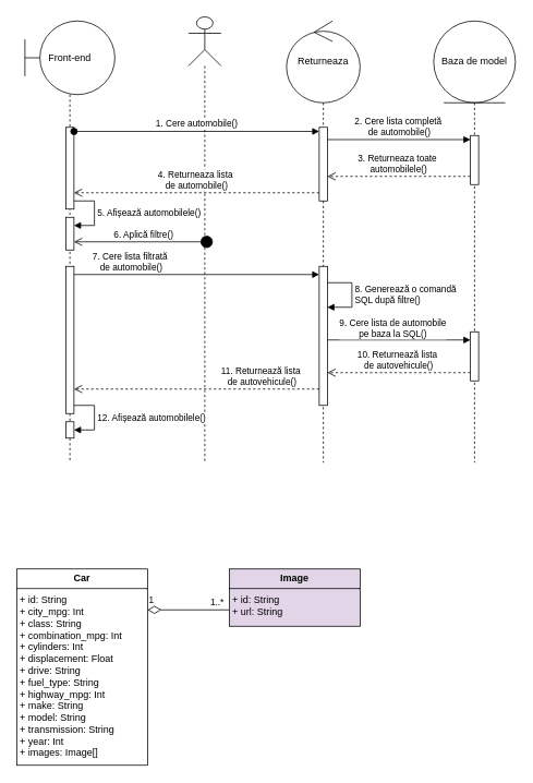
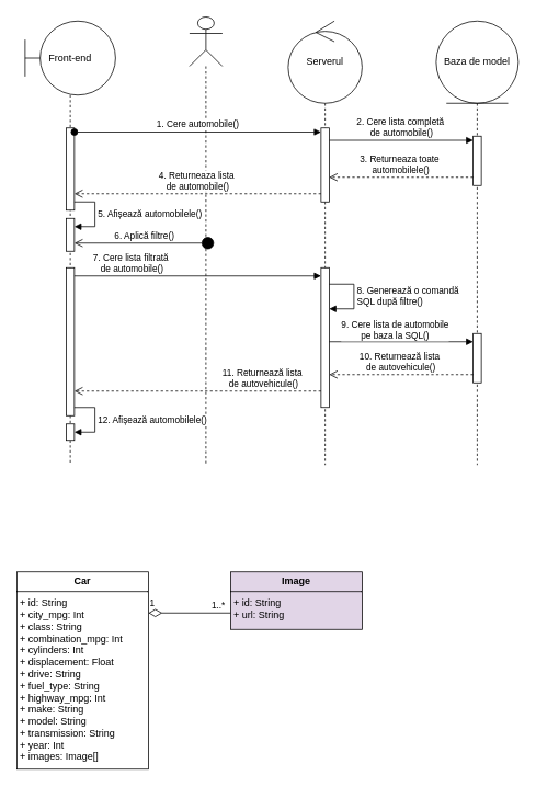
  <mxCell id="0" />
  <mxCell id="1" parent="0" />
  <mxCell id="2" value="" style="shape=umlLifeline;perimeter=lifelinePerimeter;whiteSpace=wrap;html=1;container=1;dropTarget=0;collapsible=0;recursiveResize=0;outlineConnect=0;portConstraint=eastwest;newEdgeStyle={&quot;curved&quot;:0,&quot;rounded&quot;:0};participant=umlActor;size=60;" vertex="1" parent="1"><mxGeometry x="230" y="20" width="40" height="545" as="geometry" /></mxCell>
  <mxCell id="3" value="Front-end" style="shape=umlLifeline;perimeter=lifelinePerimeter;whiteSpace=wrap;html=1;container=1;dropTarget=0;collapsible=0;recursiveResize=0;outlineConnect=0;portConstraint=eastwest;newEdgeStyle={&quot;curved&quot;:0,&quot;rounded&quot;:0};participant=umlBoundary;size=90;" vertex="1" parent="1"><mxGeometry x="30" y="25" width="110" height="540" as="geometry" /></mxCell>
  <mxCell id="4" value="" style="html=1;points=[[0,0,0,0,5],[0,1,0,0,-5],[1,0,0,0,5],[1,1,0,0,-5]];perimeter=orthogonalPerimeter;outlineConnect=0;targetShapes=umlLifeline;portConstraint=eastwest;newEdgeStyle={&quot;curved&quot;:0,&quot;rounded&quot;:0};" vertex="1" parent="3"><mxGeometry x="50" y="130" width="10" height="100" as="geometry" /></mxCell>
  <mxCell id="5" value="" style="html=1;points=[[0,0,0,0,5],[0,1,0,0,-5],[1,0,0,0,5],[1,1,0,0,-5]];perimeter=orthogonalPerimeter;outlineConnect=0;targetShapes=umlLifeline;portConstraint=eastwest;newEdgeStyle={&quot;curved&quot;:0,&quot;rounded&quot;:0};" vertex="1" parent="3"><mxGeometry x="50" y="300" width="10" height="180" as="geometry" /></mxCell>
  <mxCell id="6" value="" style="html=1;points=[[0,0,0,0,5],[0,1,0,0,-5],[1,0,0,0,5],[1,1,0,0,-5]];perimeter=orthogonalPerimeter;outlineConnect=0;targetShapes=umlLifeline;portConstraint=eastwest;newEdgeStyle={&quot;curved&quot;:0,&quot;rounded&quot;:0};" vertex="1" parent="3"><mxGeometry x="50" y="240" width="10" height="40" as="geometry" /></mxCell>
  <mxCell id="7" value="5. Afișează automobilele()" style="html=1;align=left;spacingLeft=2;endArrow=block;rounded=0;edgeStyle=orthogonalEdgeStyle;curved=0;rounded=0;" edge="1" target="6" parent="3"><mxGeometry relative="1" as="geometry"><mxPoint x="60" y="220" as="sourcePoint" /><Array as="points"><mxPoint x="85" y="250" /></Array></mxGeometry></mxCell>
  <mxCell id="8" value="" style="html=1;points=[[0,0,0,0,5],[0,1,0,0,-5],[1,0,0,0,5],[1,1,0,0,-5]];perimeter=orthogonalPerimeter;outlineConnect=0;targetShapes=umlLifeline;portConstraint=eastwest;newEdgeStyle={&quot;curved&quot;:0,&quot;rounded&quot;:0};" vertex="1" parent="3"><mxGeometry x="50" y="490" width="10" height="20" as="geometry" /></mxCell>
  <mxCell id="9" value="12. Afișează automobilele()" style="html=1;align=left;spacingLeft=2;endArrow=block;rounded=0;edgeStyle=orthogonalEdgeStyle;curved=0;rounded=0;" edge="1" parent="3"><mxGeometry relative="1" as="geometry"><mxPoint x="60" y="470" as="sourcePoint" /><Array as="points"><mxPoint x="85" y="500" /></Array><mxPoint x="60" y="500" as="targetPoint" /></mxGeometry></mxCell>
  <mxCell id="10" value="Baza de model" style="shape=umlLifeline;perimeter=lifelinePerimeter;whiteSpace=wrap;html=1;container=1;dropTarget=0;collapsible=0;recursiveResize=0;outlineConnect=0;portConstraint=eastwest;newEdgeStyle={&quot;curved&quot;:0,&quot;rounded&quot;:0};participant=umlEntity;size=100;" vertex="1" parent="1"><mxGeometry x="530" y="25" width="100" height="540" as="geometry" /></mxCell>
  <mxCell id="11" value="" style="html=1;points=[[0,0,0,0,5],[0,1,0,0,-5],[1,0,0,0,5],[1,1,0,0,-5]];perimeter=orthogonalPerimeter;outlineConnect=0;targetShapes=umlLifeline;portConstraint=eastwest;newEdgeStyle={&quot;curved&quot;:0,&quot;rounded&quot;:0};" vertex="1" parent="10"><mxGeometry x="45" y="140" width="10" height="60" as="geometry" /></mxCell>
  <mxCell id="12" value="2. Cere lista completă&amp;nbsp;&lt;br&gt;de automobile()" style="html=1;verticalAlign=bottom;endArrow=block;curved=0;rounded=0;entryX=0;entryY=0;entryDx=0;entryDy=5;exitX=1;exitY=0;exitDx=0;exitDy=5;exitPerimeter=0;" edge="1" target="11" parent="10"><mxGeometry relative="1" as="geometry"><mxPoint x="-130" y="145" as="sourcePoint" /></mxGeometry></mxCell>
  <mxCell id="13" value="3. Returneaza toate&amp;nbsp;&lt;br&gt;automobilele()" style="html=1;verticalAlign=bottom;endArrow=open;dashed=1;endSize=8;curved=0;rounded=0;exitX=0;exitY=1;exitDx=0;exitDy=-5;" edge="1" parent="10"><mxGeometry relative="1" as="geometry"><mxPoint x="-130" y="190" as="targetPoint" /><mxPoint x="45" y="190" as="sourcePoint" /></mxGeometry></mxCell>
  <mxCell id="14" value="" style="html=1;points=[[0,0,0,0,5],[0,1,0,0,-5],[1,0,0,0,5],[1,1,0,0,-5]];perimeter=orthogonalPerimeter;outlineConnect=0;targetShapes=umlLifeline;portConstraint=eastwest;newEdgeStyle={&quot;curved&quot;:0,&quot;rounded&quot;:0};" vertex="1" parent="10"><mxGeometry x="45" y="380" width="10" height="60" as="geometry" /></mxCell>
- <mxCell id="15" value="Returneaza" style="shape=umlLifeline;perimeter=lifelinePerimeter;whiteSpace=wrap;html=1;container=1;dropTarget=0;collapsible=0;recursiveResize=0;outlineConnect=0;portConstraint=eastwest;newEdgeStyle={&quot;curved&quot;:0,&quot;rounded&quot;:0};participant=umlControl;size=100;" vertex="1" parent="1"><mxGeometry x="350" y="25" width="90" height="540" as="geometry" /></mxCell>
+ <mxCell id="15" value="Serverul" style="shape=umlLifeline;perimeter=lifelinePerimeter;whiteSpace=wrap;html=1;container=1;dropTarget=0;collapsible=0;recursiveResize=0;outlineConnect=0;portConstraint=eastwest;newEdgeStyle={&quot;curved&quot;:0,&quot;rounded&quot;:0};participant=umlControl;size=100;" vertex="1" parent="1"><mxGeometry x="350" y="25" width="90" height="540" as="geometry" /></mxCell>
  <mxCell id="16" value="" style="html=1;points=[[0,0,0,0,5],[0,1,0,0,-5],[1,0,0,0,5],[1,1,0,0,-5]];perimeter=orthogonalPerimeter;outlineConnect=0;targetShapes=umlLifeline;portConstraint=eastwest;newEdgeStyle={&quot;curved&quot;:0,&quot;rounded&quot;:0};" vertex="1" parent="15"><mxGeometry x="40" y="130" width="10" height="90" as="geometry" /></mxCell>
  <mxCell id="17" value="" style="html=1;points=[[0,0,0,0,5],[0,1,0,0,-5],[1,0,0,0,5],[1,1,0,0,-5]];perimeter=orthogonalPerimeter;outlineConnect=0;targetShapes=umlLifeline;portConstraint=eastwest;newEdgeStyle={&quot;curved&quot;:0,&quot;rounded&quot;:0};" vertex="1" parent="15"><mxGeometry x="40" y="300" width="10" height="170" as="geometry" /></mxCell>
  <mxCell id="18" value="1. Cere automobile()" style="html=1;verticalAlign=bottom;startArrow=oval;endArrow=block;startSize=8;curved=0;rounded=0;entryX=0;entryY=0;entryDx=0;entryDy=5;exitX=1;exitY=0;exitDx=0;exitDy=5;exitPerimeter=0;" edge="1" target="16" parent="1" source="4"><mxGeometry relative="1" as="geometry"><mxPoint x="320" y="160" as="sourcePoint" /></mxGeometry></mxCell>
  <mxCell id="19" value="4. Returneaza lista&amp;nbsp;&lt;br&gt;de automobile()" style="html=1;verticalAlign=bottom;endArrow=open;dashed=1;endSize=8;curved=0;rounded=0;" edge="1" parent="1"><mxGeometry relative="1" as="geometry"><mxPoint x="390" y="235" as="sourcePoint" /><mxPoint x="90" y="235" as="targetPoint" /><Array as="points"><mxPoint x="300" y="235" /></Array></mxGeometry></mxCell>
  <mxCell id="20" value="6. Aplică filtre()" style="html=1;verticalAlign=bottom;startArrow=circle;startFill=1;endArrow=open;startSize=6;endSize=8;curved=0;rounded=0;" edge="1" parent="1"><mxGeometry width="80" relative="1" as="geometry"><mxPoint x="260.31" y="295" as="sourcePoint" /><mxPoint x="90" y="295" as="targetPoint" /></mxGeometry></mxCell>
  <mxCell id="21" value="7. Cere lista filtrată&amp;nbsp;&lt;br&gt;de automobile()" style="html=1;verticalAlign=bottom;endArrow=block;curved=0;rounded=0;" edge="1" parent="1"><mxGeometry x="-0.533" relative="1" as="geometry"><mxPoint x="90" y="335" as="sourcePoint" /><mxPoint x="390" y="335" as="targetPoint" /><mxPoint as="offset" /></mxGeometry></mxCell>
  <mxCell id="22" value="" style="html=1;verticalAlign=bottom;endArrow=block;curved=0;rounded=0;entryX=0;entryY=0;entryDx=0;entryDy=5;" edge="1" parent="1"><mxGeometry relative="1" as="geometry"><mxPoint x="400" y="415" as="sourcePoint" /><mxPoint x="575" y="415" as="targetPoint" /></mxGeometry></mxCell>
  <mxCell id="23" value="9. Cere lista de automobile&lt;br&gt;pe baza la SQL()" style="edgeLabel;html=1;align=center;verticalAlign=middle;resizable=0;points=[];" vertex="1" connectable="0" parent="22"><mxGeometry x="0.285" y="2" relative="1" as="geometry"><mxPoint x="-33" y="-13" as="offset" /></mxGeometry></mxCell>
  <mxCell id="24" value="&lt;div&gt;10. Returnează lista&amp;nbsp;&lt;/div&gt;&lt;div&gt;de autovehicule()&lt;/div&gt;" style="html=1;verticalAlign=bottom;endArrow=open;dashed=1;endSize=8;curved=0;rounded=0;" edge="1" parent="1"><mxGeometry relative="1" as="geometry"><mxPoint x="400" y="455" as="targetPoint" /><mxPoint x="575" y="455" as="sourcePoint" /></mxGeometry></mxCell>
  <mxCell id="25" value="8. Generează o comandă&amp;nbsp;&lt;br&gt;SQL după filtre()" style="html=1;align=left;spacingLeft=2;endArrow=block;rounded=0;edgeStyle=orthogonalEdgeStyle;curved=0;rounded=0;" edge="1" parent="1"><mxGeometry relative="1" as="geometry"><mxPoint x="400" y="345" as="sourcePoint" /><Array as="points"><mxPoint x="430" y="345" /><mxPoint x="430" y="375" /></Array><mxPoint x="400" y="375" as="targetPoint" /></mxGeometry></mxCell>
  <mxCell id="26" value="&lt;div&gt;11. Returnează lista&amp;nbsp;&lt;/div&gt;&lt;div&gt;de autovehicule()&lt;/div&gt;" style="html=1;verticalAlign=bottom;endArrow=open;dashed=1;endSize=8;curved=0;rounded=0;" edge="1" parent="1"><mxGeometry x="-0.533" relative="1" as="geometry"><mxPoint x="90" y="475" as="targetPoint" /><mxPoint x="390" y="475" as="sourcePoint" /><mxPoint as="offset" /></mxGeometry></mxCell>
  <mxCell id="27" value="&lt;p style=&quot;margin:0px;margin-top:4px;text-align:center;&quot;&gt;&lt;b&gt;Car&lt;/b&gt;&lt;/p&gt;&lt;hr size=&quot;1&quot; style=&quot;border-style:solid;&quot;&gt;&lt;p style=&quot;margin:0px;margin-left:4px;&quot;&gt;+ id: String&lt;/p&gt;&lt;p style=&quot;margin:0px;margin-left:4px;&quot;&gt;+&amp;nbsp;city_mpg: Int&lt;/p&gt;&lt;p style=&quot;margin:0px;margin-left:4px;&quot;&gt;+&amp;nbsp;class: String&lt;/p&gt;&lt;p style=&quot;margin:0px;margin-left:4px;&quot;&gt;+&amp;nbsp;combination_mpg: Int&lt;/p&gt;&lt;p style=&quot;margin:0px;margin-left:4px;&quot;&gt;+&amp;nbsp;cylinders: Int&lt;/p&gt;&lt;p style=&quot;margin:0px;margin-left:4px;&quot;&gt;+&amp;nbsp;displacement: Float&lt;/p&gt;&lt;p style=&quot;margin:0px;margin-left:4px;&quot;&gt;+&amp;nbsp;drive: String&lt;/p&gt;&lt;p style=&quot;margin:0px;margin-left:4px;&quot;&gt;+&amp;nbsp;fuel_type: String&lt;/p&gt;&lt;p style=&quot;margin:0px;margin-left:4px;&quot;&gt;+&amp;nbsp;highway_mpg: Int&lt;/p&gt;&lt;p style=&quot;margin:0px;margin-left:4px;&quot;&gt;+&amp;nbsp;make: String&lt;/p&gt;&lt;p style=&quot;margin:0px;margin-left:4px;&quot;&gt;+&amp;nbsp;model: String&lt;/p&gt;&lt;p style=&quot;margin:0px;margin-left:4px;&quot;&gt;+&amp;nbsp;transmission: String&lt;/p&gt;&lt;p style=&quot;margin:0px;margin-left:4px;&quot;&gt;+&amp;nbsp;year: Int&lt;/p&gt;&lt;p style=&quot;margin:0px;margin-left:4px;&quot;&gt;+&amp;nbsp;images: Image[]&lt;/p&gt;" style="verticalAlign=top;align=left;overflow=fill;html=1;whiteSpace=wrap;" vertex="1" parent="1"><mxGeometry x="20" y="695" width="160" height="240" as="geometry" /></mxCell>
  <mxCell id="28" value="&lt;p style=&quot;margin:0px;margin-top:4px;text-align:center;&quot;&gt;&lt;b&gt;Image&lt;/b&gt;&lt;/p&gt;&lt;hr size=&quot;1&quot; style=&quot;border-style:solid;&quot;&gt;&lt;p style=&quot;margin:0px;margin-left:4px;&quot;&gt;+ id: String&lt;/p&gt;&lt;p style=&quot;margin:0px;margin-left:4px;&quot;&gt;+ url: String&lt;/p&gt;" style="verticalAlign=top;align=left;overflow=fill;html=1;whiteSpace=wrap;fillColor=#e1d5e7;" vertex="1" parent="1"><mxGeometry x="280" y="695" width="160" height="70" as="geometry" /></mxCell>
  <mxCell id="29" value="1" style="endArrow=none;html=1;endSize=12;startArrow=diamondThin;startSize=14;startFill=0;edgeStyle=orthogonalEdgeStyle;align=left;verticalAlign=bottom;rounded=0;" edge="1" parent="1"><mxGeometry x="-1" y="3" relative="1" as="geometry"><mxPoint x="180" y="745" as="sourcePoint" /><mxPoint x="280" y="745" as="targetPoint" /></mxGeometry></mxCell>
  <mxCell id="30" value="1..*" style="edgeLabel;html=1;align=center;verticalAlign=middle;resizable=0;points=[];" vertex="1" connectable="0" parent="29"><mxGeometry x="0.858" y="-1" relative="1" as="geometry"><mxPoint x="-9" y="-11" as="offset" /></mxGeometry></mxCell>
